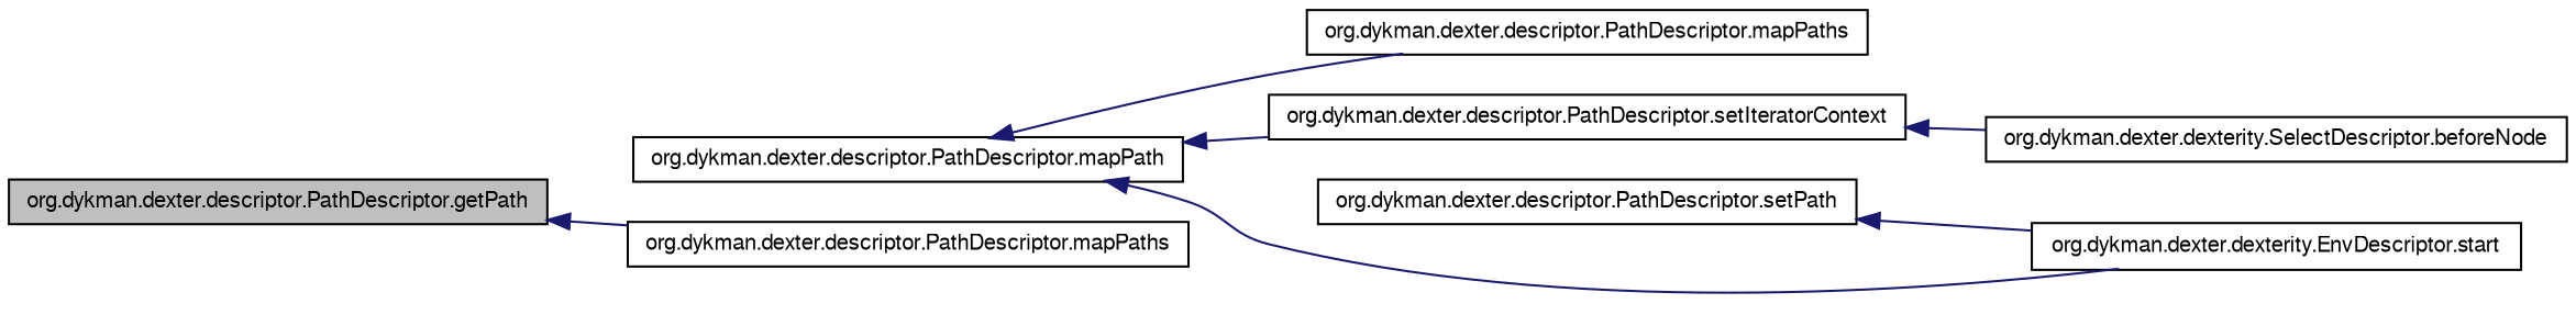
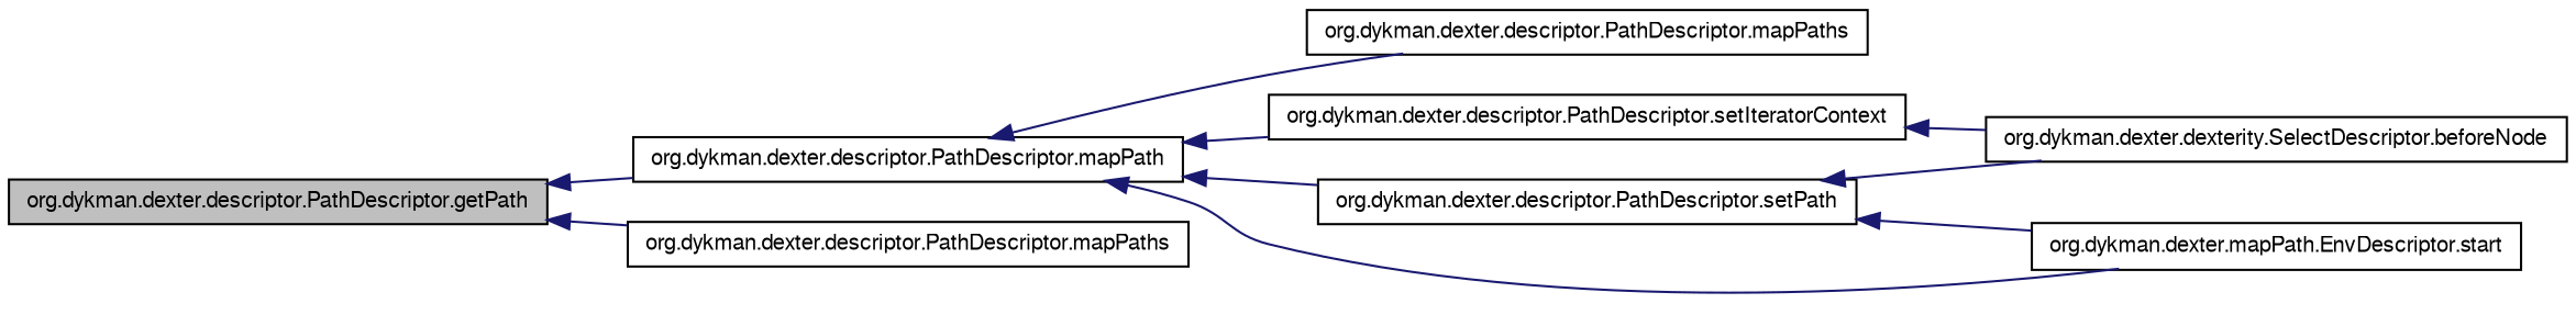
  digraph {
    rankdir=LR
    node [color=black fontname=FreeSans fontsize=10 shape=record]
    edge [color=midnightblue dir=back fontname=FreeSans fontsize=10 labelfontname=FreeSans labelfontsize=10 style=solid]
    n1 [fillcolor=grey75 fontcolor=black height=0.2 label="org.dykman.dexter.descriptor.PathDescriptor.getPath" style=filled width=0.4]
    n2 [height=0.2 label="org.dykman.dexter.descriptor.PathDescriptor.mapPath" width=0.4]
    n3 [height=0.2 label="org.dykman.dexter.descriptor.PathDescriptor.mapPaths" width=0.4]
    n4 [height=0.2 label="org.dykman.dexter.descriptor.PathDescriptor.mapPaths" width=0.4]
    n5 [height=0.2 label="org.dykman.dexter.descriptor.PathDescriptor.setIteratorContext" width=0.4]
    n6 [height=0.2 label="org.dykman.dexter.descriptor.PathDescriptor.setPath" width=0.4]
-   n7 [height=0.2 label="org.dykman.dexter.dexterity.EnvDescriptor.start" width=0.4]
+   n7 [height=0.2 label="org.dykman.dexter.mapPath.EnvDescriptor.start" width=0.4]
    n8 [height=0.2 label="org.dykman.dexter.dexterity.SelectDescriptor.beforeNode" width=0.4]
+   n1 -> n2
    n1 -> n3
    n2 -> n4
    n2 -> n5
+   n2 -> n6
    n2 -> n7
    n5 -> n8
    n6 -> n7
+   n6 -> n8
  }
